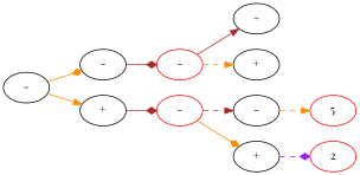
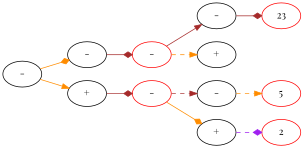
  digraph {
    fontname="Playfair Display"
    rankdir=LR
    node [color=black fontname="Playfair Display"]
    edge [arrowhead=diamond color=darkorange fontname="Playfair Display" style=solid]
    n1 [label="-"]
    n2 [label="-"]
    n3 [label="+"]
    n4 [color=red label="-"]
    n5 [color=red label="-"]
    n6 [label="-"]
    n7 [label="+"]
+   n8 [color=red label=23]
    n9 [label="-"]
    n10 [label="+"]
    n11 [color=red label=5]
    n12 [color=red label=2]
    n1 -> n2
    n1 -> n3 [arrowhead=normal]
    n2 -> n4 [color=brown]
    n3 -> n5 [color=brown]
    n4 -> n6 [arrowhead=normal color=brown]
    n4 -> n7 [arrowhead=normal style=dashed]
    n5 -> n9 [arrowhead=normal color=brown style=dashed]
    n5 -> n10
+   n6 -> n8 [color=brown]
    n9 -> n11 [arrowhead=normal style=dashed]
    n10 -> n12 [color=purple style=dashed]
  }
